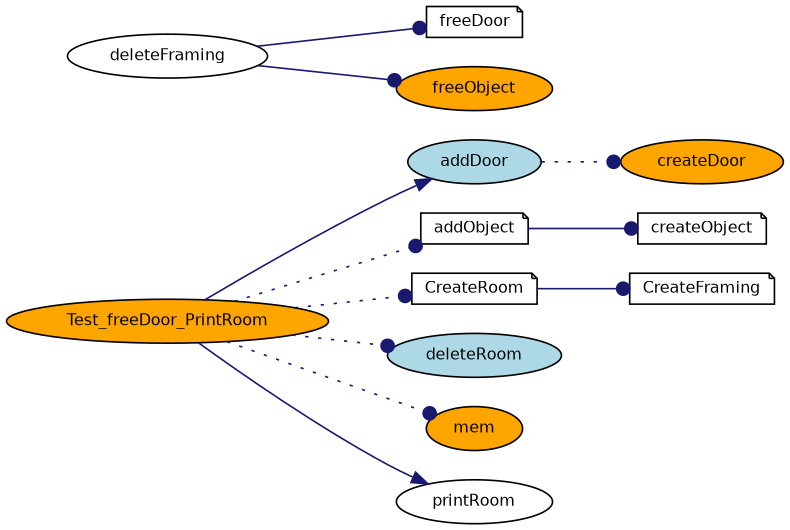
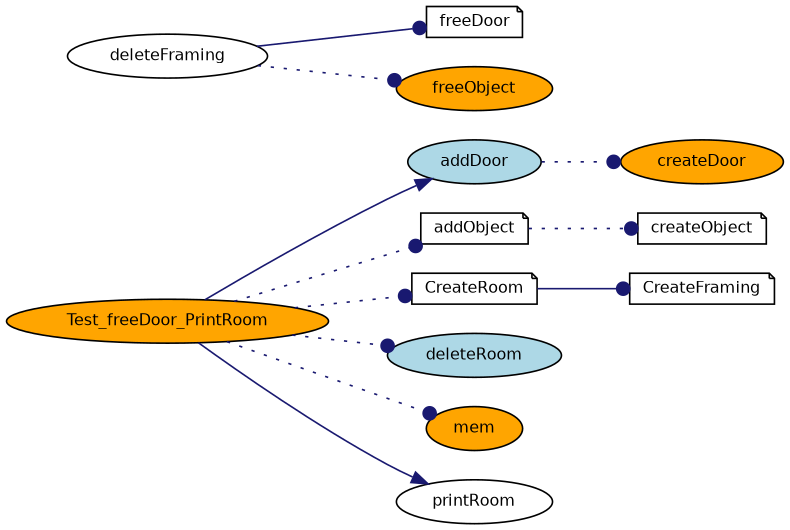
  digraph {
    rankdir=LR
    node [color=black fillcolor=white fontname=Helvetica fontsize=10 shape=ellipse style=filled]
    edge [arrowhead=dot color=midnightblue fontname=Helvetica fontsize=10 labelfontname=Helvetica labelfontsize=10 style=dotted]
    n1 [fillcolor=orange fontcolor=black height=0.2 label=Test_freeDoor_PrintRoom width=0.4]
    n2 [fillcolor=lightblue height=0.2 label=addDoor width=0.4]
    n3 [height=0.2 label=addObject shape=note width=0.4]
    n4 [height=0.2 label=CreateRoom shape=note width=0.4]
    n5 [fillcolor=lightblue height=0.2 label=deleteRoom width=0.4]
    n6 [fillcolor=orange height=0.2 label=mem width=0.4]
    n7 [height=0.2 label=printRoom width=0.4]
    n8 [fillcolor=orange height=0.2 label=createDoor width=0.4]
    n9 [height=0.2 label=createObject shape=note width=0.4]
    n10 [height=0.2 label=CreateFraming shape=note width=0.4]
    n11 [height=0.2 label=deleteFraming width=0.4]
    n12 [height=0.2 label=freeDoor shape=note width=0.4]
    n13 [fillcolor=orange height=0.2 label=freeObject width=0.4]
    n1 -> n2 [arrowhead=normal style=solid]
    n1 -> n3
    n1 -> n4
    n1 -> n5
    n1 -> n6
    n1 -> n7 [arrowhead=normal style=solid]
    n2 -> n8
-   n3 -> n9 [style=solid]
+   n3 -> n9
    n4 -> n10 [style=solid]
    n11 -> n12 [style=solid]
-   n11 -> n13 [style=solid]
+   n11 -> n13
  }
